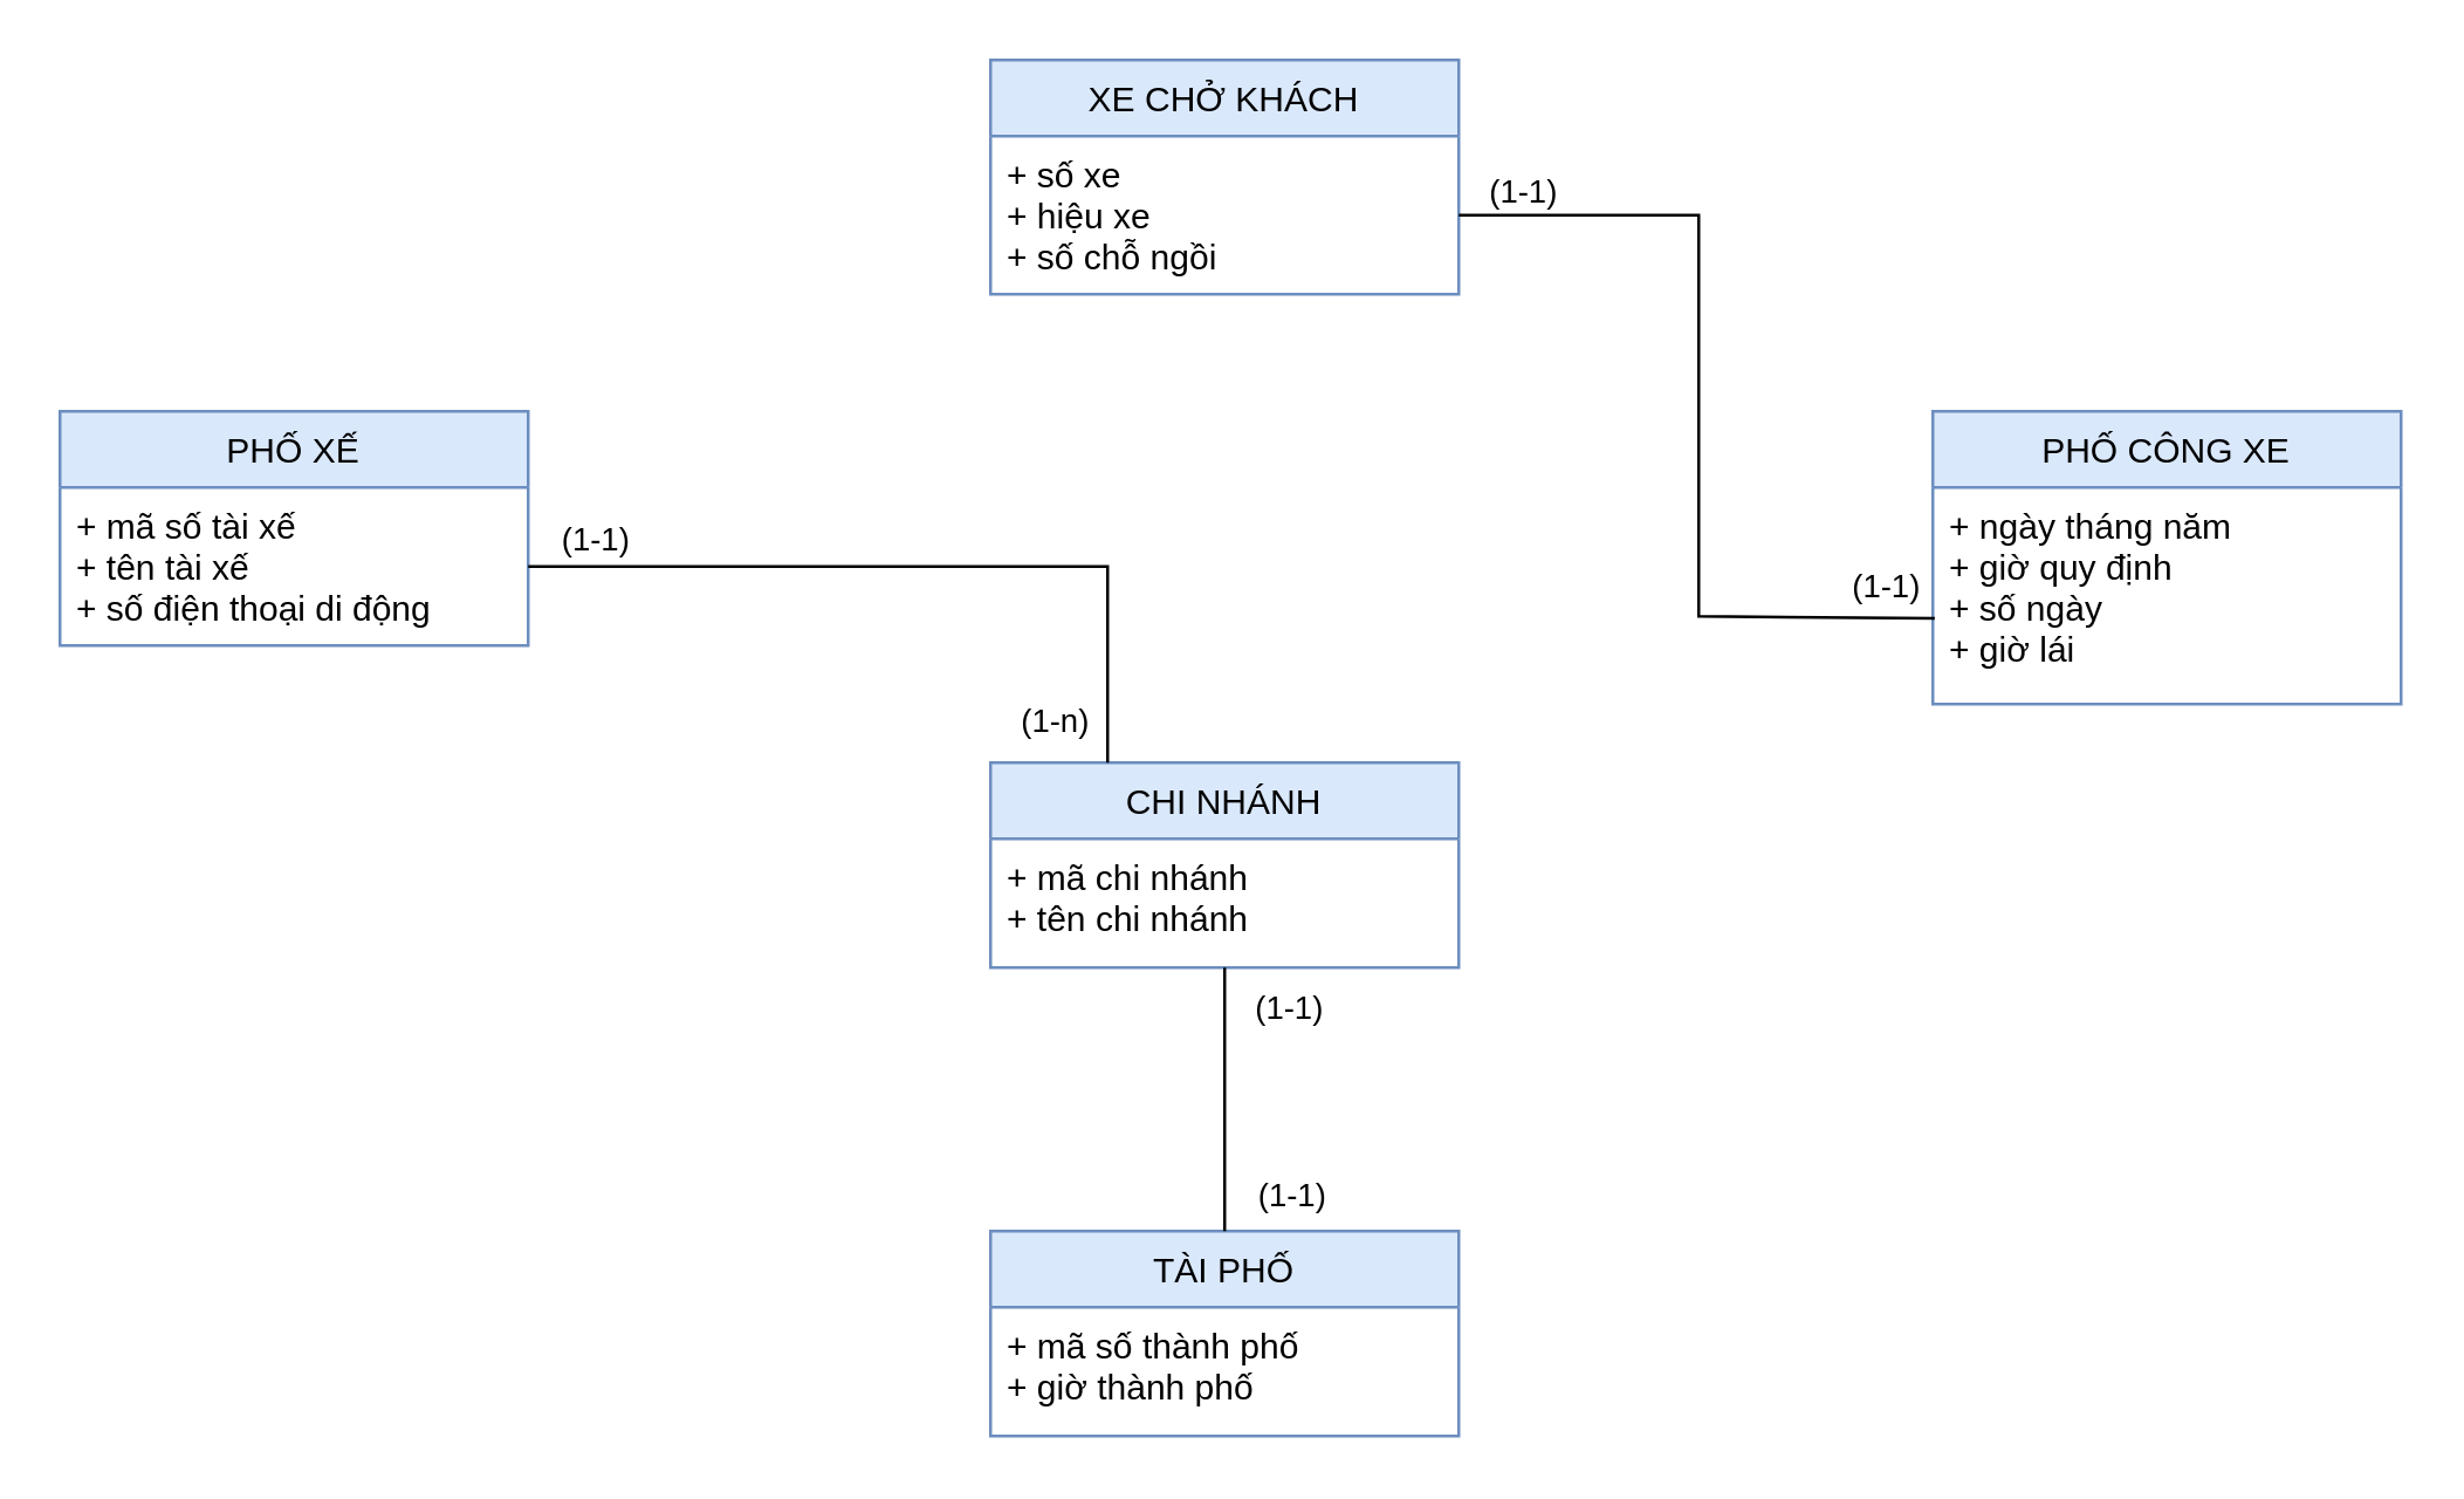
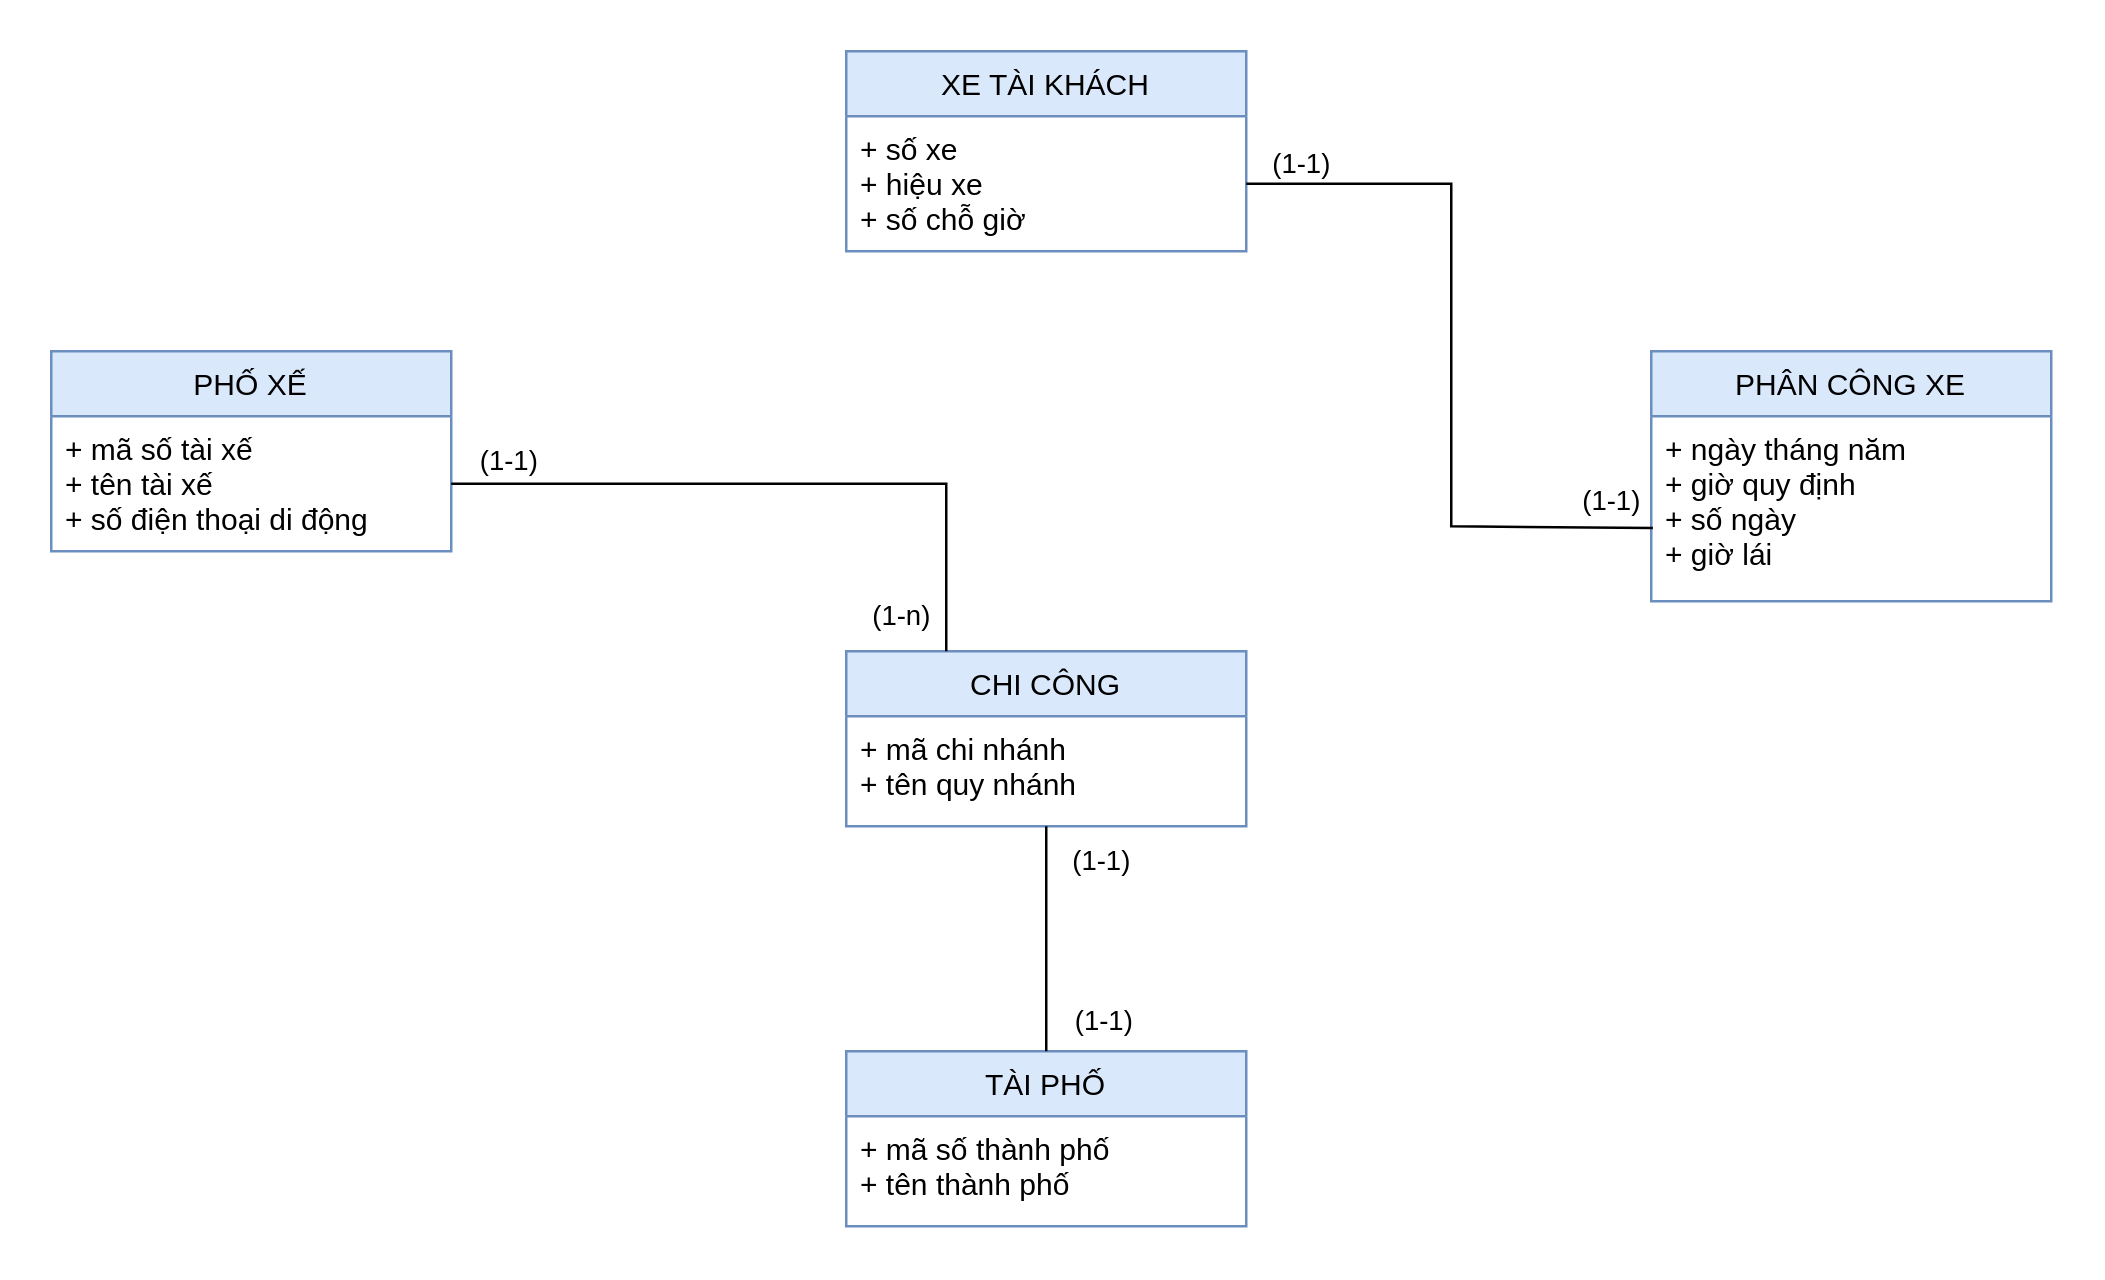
  <mxCell id="0" />
  <mxCell id="1" parent="0" />
- <mxCell id="2" value="XE CHỞ KHÁCH" style="swimlane;fontStyle=0;childLayout=stackLayout;horizontal=1;startSize=26;fillColor=#dae8fc;horizontalStack=0;resizeParent=1;resizeParentMax=0;resizeLast=0;collapsible=1;marginBottom=0;strokeColor=#6c8ebf;" vertex="1" parent="1"><mxGeometry x="338" y="20" width="160" height="80" as="geometry" /></mxCell>
- <mxCell id="3" value="+ số xe&#10;+ hiệu xe&#10;+ số chỗ ngồi" style="text;strokeColor=none;fillColor=none;align=left;verticalAlign=top;spacingLeft=4;spacingRight=4;overflow=hidden;rotatable=0;points=[[0,0.5],[1,0.5]];portConstraint=eastwest;" vertex="1" parent="2"><mxGeometry y="26" width="160" height="54" as="geometry" /></mxCell>
+ <mxCell id="2" value="XE TÀI KHÁCH" style="swimlane;fontStyle=0;childLayout=stackLayout;horizontal=1;startSize=26;fillColor=#dae8fc;horizontalStack=0;resizeParent=1;resizeParentMax=0;resizeLast=0;collapsible=1;marginBottom=0;strokeColor=#6c8ebf;" vertex="1" parent="1"><mxGeometry x="338" y="20" width="160" height="80" as="geometry" /></mxCell>
+ <mxCell id="3" value="+ số xe&#10;+ hiệu xe&#10;+ số chỗ giờ" style="text;strokeColor=none;fillColor=none;align=left;verticalAlign=top;spacingLeft=4;spacingRight=4;overflow=hidden;rotatable=0;points=[[0,0.5],[1,0.5]];portConstraint=eastwest;" vertex="1" parent="2"><mxGeometry y="26" width="160" height="54" as="geometry" /></mxCell>
  <mxCell id="4" value="TÀI PHỐ" style="swimlane;fontStyle=0;childLayout=stackLayout;horizontal=1;startSize=26;fillColor=#dae8fc;horizontalStack=0;resizeParent=1;resizeParentMax=0;resizeLast=0;collapsible=1;marginBottom=0;strokeColor=#6c8ebf;" vertex="1" parent="1"><mxGeometry x="338" y="420" width="160" height="70" as="geometry" /></mxCell>
- <mxCell id="5" value="+ mã số thành phố&#10;+ giờ thành phố" style="text;strokeColor=none;fillColor=none;align=left;verticalAlign=top;spacingLeft=4;spacingRight=4;overflow=hidden;rotatable=0;points=[[0,0.5],[1,0.5]];portConstraint=eastwest;" vertex="1" parent="4"><mxGeometry y="26" width="160" height="44" as="geometry" /></mxCell>
- <mxCell id="6" value="CHI NHÁNH" style="swimlane;fontStyle=0;childLayout=stackLayout;horizontal=1;startSize=26;fillColor=#dae8fc;horizontalStack=0;resizeParent=1;resizeParentMax=0;resizeLast=0;collapsible=1;marginBottom=0;strokeColor=#6c8ebf;" vertex="1" parent="1"><mxGeometry x="338" y="260" width="160" height="70" as="geometry" /></mxCell>
- <mxCell id="7" value="+ mã chi nhánh&#10;+ tên chi nhánh" style="text;strokeColor=none;fillColor=none;align=left;verticalAlign=top;spacingLeft=4;spacingRight=4;overflow=hidden;rotatable=0;points=[[0,0.5],[1,0.5]];portConstraint=eastwest;" vertex="1" parent="6"><mxGeometry y="26" width="160" height="44" as="geometry" /></mxCell>
- <mxCell id="8" value="PHỐ CÔNG XE" style="swimlane;fontStyle=0;childLayout=stackLayout;horizontal=1;startSize=26;fillColor=#dae8fc;horizontalStack=0;resizeParent=1;resizeParentMax=0;resizeLast=0;collapsible=1;marginBottom=0;strokeColor=#6c8ebf;" vertex="1" parent="1"><mxGeometry x="660" y="140" width="160" height="100" as="geometry" /></mxCell>
+ <mxCell id="5" value="+ mã số thành phố&#10;+ tên thành phố" style="text;strokeColor=none;fillColor=none;align=left;verticalAlign=top;spacingLeft=4;spacingRight=4;overflow=hidden;rotatable=0;points=[[0,0.5],[1,0.5]];portConstraint=eastwest;" vertex="1" parent="4"><mxGeometry y="26" width="160" height="44" as="geometry" /></mxCell>
+ <mxCell id="6" value="CHI CÔNG" style="swimlane;fontStyle=0;childLayout=stackLayout;horizontal=1;startSize=26;fillColor=#dae8fc;horizontalStack=0;resizeParent=1;resizeParentMax=0;resizeLast=0;collapsible=1;marginBottom=0;strokeColor=#6c8ebf;" vertex="1" parent="1"><mxGeometry x="338" y="260" width="160" height="70" as="geometry" /></mxCell>
+ <mxCell id="7" value="+ mã chi nhánh&#10;+ tên quy nhánh" style="text;strokeColor=none;fillColor=none;align=left;verticalAlign=top;spacingLeft=4;spacingRight=4;overflow=hidden;rotatable=0;points=[[0,0.5],[1,0.5]];portConstraint=eastwest;" vertex="1" parent="6"><mxGeometry y="26" width="160" height="44" as="geometry" /></mxCell>
+ <mxCell id="8" value="PHÂN CÔNG XE" style="swimlane;fontStyle=0;childLayout=stackLayout;horizontal=1;startSize=26;fillColor=#dae8fc;horizontalStack=0;resizeParent=1;resizeParentMax=0;resizeLast=0;collapsible=1;marginBottom=0;strokeColor=#6c8ebf;" vertex="1" parent="1"><mxGeometry x="660" y="140" width="160" height="100" as="geometry" /></mxCell>
  <mxCell id="9" value="+ ngày tháng năm&#10;+ giờ quy định&#10;+ số ngày &#10;+ giờ lái" style="text;strokeColor=none;fillColor=none;align=left;verticalAlign=top;spacingLeft=4;spacingRight=4;overflow=hidden;rotatable=0;points=[[0,0.5],[1,0.5]];portConstraint=eastwest;" vertex="1" parent="8"><mxGeometry y="26" width="160" height="74" as="geometry" /></mxCell>
  <mxCell id="10" value="PHỐ XẾ" style="swimlane;fontStyle=0;childLayout=stackLayout;horizontal=1;startSize=26;fillColor=#dae8fc;horizontalStack=0;resizeParent=1;resizeParentMax=0;resizeLast=0;collapsible=1;marginBottom=0;strokeColor=#6c8ebf;" vertex="1" parent="1"><mxGeometry x="20" y="140" width="160" height="80" as="geometry" /></mxCell>
  <mxCell id="11" value="+ mã số tài xế&#10;+ tên tài xế&#10;+ số điện thoại di động" style="text;strokeColor=none;fillColor=none;align=left;verticalAlign=top;spacingLeft=4;spacingRight=4;overflow=hidden;rotatable=0;points=[[0,0.5],[1,0.5]];portConstraint=eastwest;" vertex="1" parent="10"><mxGeometry y="26" width="160" height="54" as="geometry" /></mxCell>
  <mxCell id="12" value="" style="endArrow=none;html=1;rounded=0;entryX=1;entryY=0.5;entryDx=0;entryDy=0;exitX=0.004;exitY=0.604;exitDx=0;exitDy=0;exitPerimeter=0;" edge="1" parent="1" source="9" target="3"><mxGeometry width="50" height="50" relative="1" as="geometry"><mxPoint x="530" y="215" as="sourcePoint" /><mxPoint x="580" y="165" as="targetPoint" /><Array as="points"><mxPoint x="580" y="210" /><mxPoint x="580" y="73" /></Array></mxGeometry></mxCell>
  <mxCell id="13" value="(1-1)" style="edgeLabel;html=1;align=center;verticalAlign=middle;resizable=0;points=[];" vertex="1" connectable="0" parent="12"><mxGeometry x="0.8" y="2" relative="1" as="geometry"><mxPoint x="-8" y="-11" as="offset" /></mxGeometry></mxCell>
  <mxCell id="14" value="(1-1)" style="edgeLabel;html=1;align=center;verticalAlign=middle;resizable=0;points=[];" vertex="1" connectable="0" parent="12"><mxGeometry x="-0.889" y="-1" relative="1" as="geometry"><mxPoint y="-10" as="offset" /></mxGeometry></mxCell>
  <mxCell id="15" value="" style="endArrow=none;html=1;rounded=0;exitX=1;exitY=0.5;exitDx=0;exitDy=0;entryX=0.25;entryY=0;entryDx=0;entryDy=0;" edge="1" parent="1" source="11" target="6"><mxGeometry width="50" height="50" relative="1" as="geometry"><mxPoint x="290" y="230" as="sourcePoint" /><mxPoint x="340" y="180" as="targetPoint" /><Array as="points"><mxPoint x="260" y="193" /><mxPoint x="378" y="193" /></Array></mxGeometry></mxCell>
  <mxCell id="16" value="(1-1)" style="edgeLabel;html=1;align=center;verticalAlign=middle;resizable=0;points=[];" vertex="1" connectable="0" parent="15"><mxGeometry x="-0.834" y="-1" relative="1" as="geometry"><mxPoint y="-11" as="offset" /></mxGeometry></mxCell>
  <mxCell id="17" value="(1-n)" style="edgeLabel;html=1;align=center;verticalAlign=middle;resizable=0;points=[];" vertex="1" connectable="0" parent="15"><mxGeometry x="0.839" relative="1" as="geometry"><mxPoint x="-19" y="6" as="offset" /></mxGeometry></mxCell>
  <mxCell id="18" value="" style="endArrow=none;html=1;rounded=0;exitX=0.5;exitY=0;exitDx=0;exitDy=0;" edge="1" parent="1" source="4"><mxGeometry width="50" height="50" relative="1" as="geometry"><mxPoint x="370" y="390" as="sourcePoint" /><mxPoint x="418" y="330" as="targetPoint" /></mxGeometry></mxCell>
  <mxCell id="19" value="(1-1)" style="edgeLabel;html=1;align=center;verticalAlign=middle;resizable=0;points=[];" vertex="1" connectable="0" parent="18"><mxGeometry x="0.704" y="-1" relative="1" as="geometry"><mxPoint x="20" as="offset" /></mxGeometry></mxCell>
  <mxCell id="20" value="(1-1)" style="edgeLabel;html=1;align=center;verticalAlign=middle;resizable=0;points=[];" vertex="1" connectable="0" parent="18"><mxGeometry x="-0.496" y="-2" relative="1" as="geometry"><mxPoint x="20" y="10" as="offset" /></mxGeometry></mxCell>
